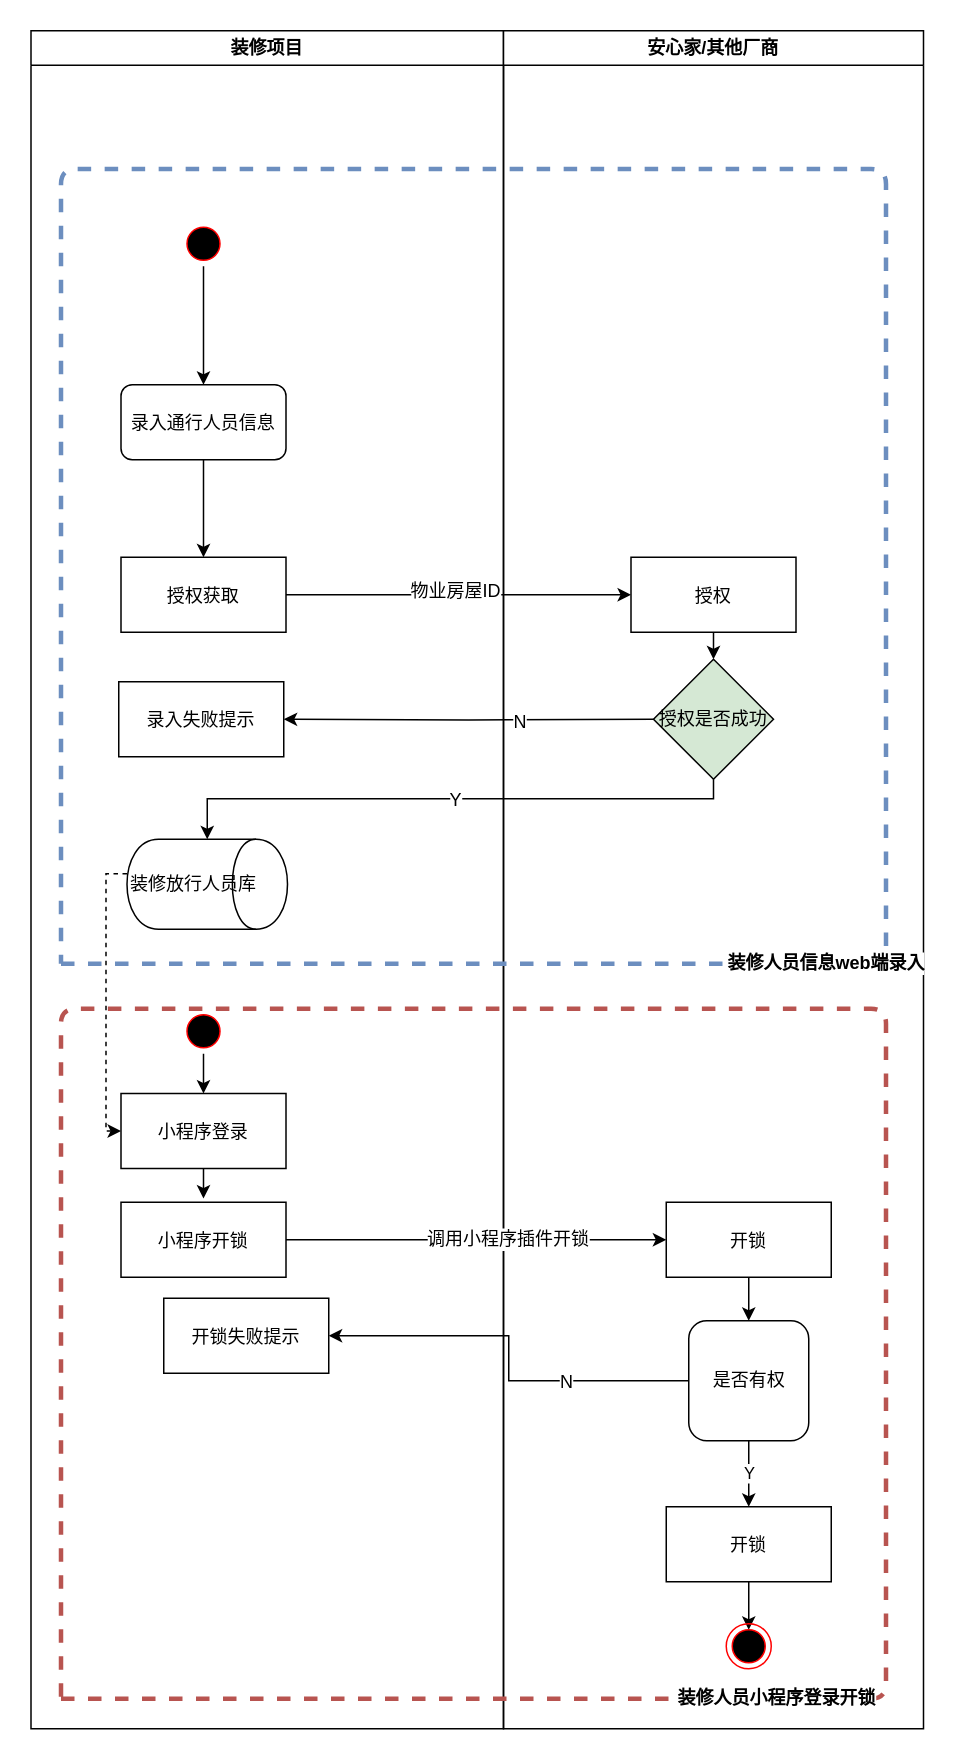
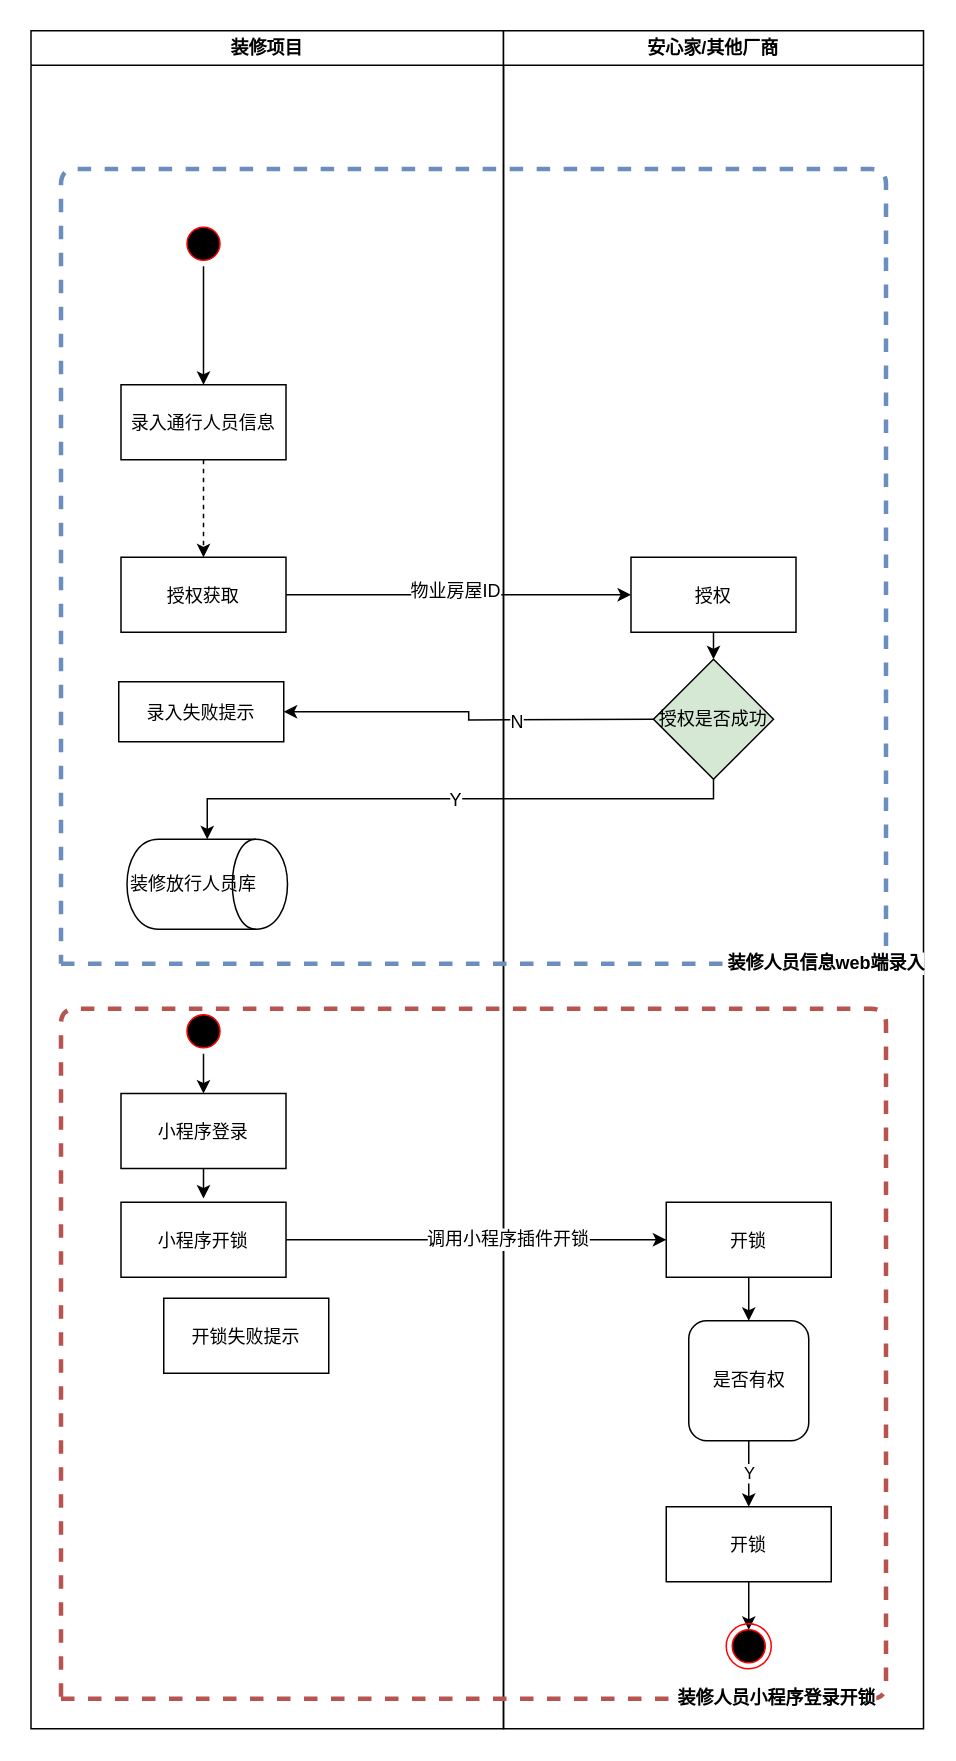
  <mxCell id="0" />
  <mxCell id="1" parent="0" />
  <mxCell id="2" value="装修项目" style="swimlane;whiteSpace=wrap" parent="1" vertex="1"><mxGeometry x="20" y="20" width="315" height="1132" as="geometry" /></mxCell>
  <mxCell id="3" value="" style="edgeStyle=orthogonalEdgeStyle;rounded=0;orthogonalLoop=1;jettySize=auto;html=1;" parent="2" source="4" target="5" edge="1"><mxGeometry relative="1" as="geometry" /></mxCell>
  <mxCell id="4" value="" style="ellipse;shape=startState;fillColor=#000000;strokeColor=#ff0000;" parent="2" vertex="1"><mxGeometry x="100" y="127" width="30" height="30" as="geometry" /></mxCell>
- <mxCell id="5" value="录入通行人员信息" style="rounded=1;" parent="2" vertex="1"><mxGeometry x="60" y="236" width="110" height="50" as="geometry" /></mxCell>
- <mxCell id="6" value="" style="edgeStyle=orthogonalEdgeStyle;rounded=0;orthogonalLoop=1;jettySize=auto;html=1;exitX=0.5;exitY=1;exitDx=0;exitDy=0;" parent="2" source="5" target="7" edge="1"><mxGeometry relative="1" as="geometry"><mxPoint x="115" y="270" as="sourcePoint" /></mxGeometry></mxCell>
+ <mxCell id="5" value="录入通行人员信息" style="" parent="2" vertex="1"><mxGeometry x="60" y="236" width="110" height="50" as="geometry" /></mxCell>
+ <mxCell id="6" value="" style="edgeStyle=orthogonalEdgeStyle;rounded=0;orthogonalLoop=1;jettySize=auto;html=1;exitX=0.5;exitY=1;exitDx=0;exitDy=0;dashed=1;" parent="2" source="5" target="7" edge="1"><mxGeometry relative="1" as="geometry"><mxPoint x="115" y="270" as="sourcePoint" /></mxGeometry></mxCell>
  <mxCell id="7" value="授权获取" style="" parent="2" vertex="1"><mxGeometry x="60" y="351" width="110" height="50" as="geometry" /></mxCell>
- <mxCell id="8" value="录入失败提示" style="" parent="2" vertex="1"><mxGeometry x="58.5" y="434" width="110" height="50" as="geometry" /></mxCell>
+ <mxCell id="8" value="录入失败提示" style="" parent="2" vertex="1"><mxGeometry x="58.5" y="434" width="110" height="40" as="geometry" /></mxCell>
  <mxCell id="9" value="小程序开锁" style="" parent="2" vertex="1"><mxGeometry x="60" y="781" width="110" height="50" as="geometry" /></mxCell>
  <mxCell id="10" value="" style="edgeStyle=orthogonalEdgeStyle;rounded=0;orthogonalLoop=1;jettySize=auto;html=1;" parent="2" source="11" edge="1"><mxGeometry relative="1" as="geometry"><mxPoint x="115" y="778.5" as="targetPoint" /></mxGeometry></mxCell>
  <mxCell id="11" value="小程序登录" style="" parent="2" vertex="1"><mxGeometry x="60" y="708.5" width="110" height="50" as="geometry" /></mxCell>
  <mxCell id="12" value="开锁失败提示" style="" parent="2" vertex="1"><mxGeometry x="88.5" y="845" width="110" height="50" as="geometry" /></mxCell>
  <mxCell id="13" value="" style="ellipse;shape=startState;fillColor=#000000;strokeColor=#ff0000;" parent="2" vertex="1"><mxGeometry x="100" y="652" width="30" height="30" as="geometry" /></mxCell>
  <mxCell id="14" value="" style="endArrow=classic;html=1;entryX=0.5;entryY=0;entryDx=0;entryDy=0;" parent="2" source="13" target="11" edge="1"><mxGeometry width="50" height="50" relative="1" as="geometry"><mxPoint x="115" y="691.5" as="sourcePoint" /><mxPoint x="55" y="1118.5" as="targetPoint" /></mxGeometry></mxCell>
  <mxCell id="15" value="安心家/其他厂商" style="swimlane;whiteSpace=wrap" parent="1" vertex="1"><mxGeometry x="335" y="20" width="280" height="1132" as="geometry" /></mxCell>
  <mxCell id="16" value="是否有权" style="whiteSpace=wrap;html=1;rounded=1;" parent="15" vertex="1"><mxGeometry x="123.5" y="860" width="80" height="80" as="geometry" /></mxCell>
  <mxCell id="17" value="" style="edgeStyle=orthogonalEdgeStyle;rounded=0;orthogonalLoop=1;jettySize=auto;html=1;" parent="15" source="18" edge="1"><mxGeometry relative="1" as="geometry"><mxPoint x="163.5" y="1066" as="targetPoint" /></mxGeometry></mxCell>
  <mxCell id="18" value="开锁" style="" parent="15" vertex="1"><mxGeometry x="108.5" y="984" width="110" height="50" as="geometry" /></mxCell>
  <mxCell id="19" value="" style="ellipse;shape=endState;fillColor=#000000;strokeColor=#ff0000" parent="15" vertex="1"><mxGeometry x="148.5" y="1062" width="30" height="30" as="geometry" /></mxCell>
  <mxCell id="20" value="" style="edgeStyle=orthogonalEdgeStyle;rounded=0;orthogonalLoop=1;jettySize=auto;html=1;" parent="15" source="21" target="16" edge="1"><mxGeometry relative="1" as="geometry" /></mxCell>
  <mxCell id="21" value="开锁" style="" parent="15" vertex="1"><mxGeometry x="108.5" y="781" width="110" height="50" as="geometry" /></mxCell>
  <mxCell id="22" value="Y" style="endArrow=classic;html=1;exitX=0.5;exitY=1;exitDx=0;exitDy=0;entryX=0.5;entryY=0;entryDx=0;entryDy=0;" parent="15" source="16" target="18" edge="1"><mxGeometry width="50" height="50" relative="1" as="geometry"><mxPoint x="-36.5" y="1040" as="sourcePoint" /><mxPoint x="123.5" y="960" as="targetPoint" /></mxGeometry></mxCell>
  <mxCell id="23" value="授权" style="" parent="15" vertex="1"><mxGeometry x="85" y="351" width="110" height="50" as="geometry" /></mxCell>
  <mxCell id="24" value="" style="endArrow=none;html=1;dashed=1;fillColor=#f8cecc;strokeColor=#b85450;strokeWidth=3;" parent="15" edge="1"><mxGeometry width="50" height="50" relative="1" as="geometry"><mxPoint x="-295" y="1112" as="sourcePoint" /><mxPoint x="-295" y="1112" as="targetPoint" /><Array as="points"><mxPoint x="255" y="1112" /><mxPoint x="255" y="652" /><mxPoint x="-295" y="652" /></Array></mxGeometry></mxCell>
  <mxCell id="25" value="装修人员小程序登录开锁" style="text;html=1;resizable=0;points=[];align=center;verticalAlign=middle;labelBackgroundColor=#ffffff;fontStyle=1" parent="24" vertex="1" connectable="0"><mxGeometry x="-0.529" y="1" relative="1" as="geometry"><mxPoint as="offset" /></mxGeometry></mxCell>
  <mxCell id="26" value="授权是否成功" style="rhombus;whiteSpace=wrap;html=1;fillColor=#d5e8d4;" vertex="1" parent="15"><mxGeometry x="100" y="419" width="80" height="80" as="geometry" /></mxCell>
  <mxCell id="27" value="" style="endArrow=classic;html=1;exitX=0.5;exitY=1;exitDx=0;exitDy=0;entryX=0.5;entryY=0;entryDx=0;entryDy=0;" edge="1" parent="15" source="23" target="26"><mxGeometry width="50" height="50" relative="1" as="geometry"><mxPoint x="125" y="702" as="sourcePoint" /><mxPoint x="105" y="762" as="targetPoint" /></mxGeometry></mxCell>
  <mxCell id="28" value="" style="endArrow=none;html=1;dashed=1;fillColor=#dae8fc;strokeColor=#6c8ebf;strokeWidth=3;" edge="1" parent="15"><mxGeometry width="50" height="50" relative="1" as="geometry"><mxPoint x="-295" y="622" as="sourcePoint" /><mxPoint x="-295" y="622" as="targetPoint" /><Array as="points"><mxPoint x="255" y="622" /><mxPoint x="255" y="92.147" /><mxPoint x="-295" y="92.147" /></Array></mxGeometry></mxCell>
  <mxCell id="29" value="装修人员信息web端录入" style="text;html=1;resizable=0;points=[];align=center;verticalAlign=middle;labelBackgroundColor=#ffffff;fontStyle=1" vertex="1" connectable="0" parent="28"><mxGeometry x="-0.529" y="1" relative="1" as="geometry"><mxPoint as="offset" /></mxGeometry></mxCell>
  <mxCell id="30" value="" style="edgeStyle=orthogonalEdgeStyle;rounded=0;orthogonalLoop=1;jettySize=auto;html=1;entryX=0;entryY=0.5;entryDx=0;entryDy=0;" parent="1" source="7" edge="1"><mxGeometry relative="1" as="geometry"><mxPoint x="420" y="396" as="targetPoint" /></mxGeometry></mxCell>
  <mxCell id="31" value="物业房屋ID" style="text;html=1;resizable=0;points=[];align=center;verticalAlign=middle;labelBackgroundColor=#ffffff;" parent="30" vertex="1" connectable="0"><mxGeometry x="-0.026" y="3" relative="1" as="geometry"><mxPoint as="offset" /></mxGeometry></mxCell>
- <mxCell id="32" value="" style="edgeStyle=orthogonalEdgeStyle;rounded=0;orthogonalLoop=1;jettySize=auto;html=1;entryX=1;entryY=0.5;entryDx=0;entryDy=0;exitX=0;exitY=0.5;exitDx=0;exitDy=0;" parent="1" source="16" target="12" edge="1"><mxGeometry relative="1" as="geometry"><mxPoint x="468.5" y="945.5" as="sourcePoint" /><mxPoint x="228.5" y="984" as="targetPoint" /></mxGeometry></mxCell>
- <mxCell id="33" value="N" style="text;html=1;resizable=0;points=[];align=center;verticalAlign=middle;labelBackgroundColor=#ffffff;" parent="32" vertex="1" connectable="0"><mxGeometry x="-0.394" relative="1" as="geometry"><mxPoint as="offset" /></mxGeometry></mxCell>
  <mxCell id="34" value="" style="edgeStyle=orthogonalEdgeStyle;rounded=0;orthogonalLoop=1;jettySize=auto;html=1;entryX=0;entryY=0.5;entryDx=0;entryDy=0;" parent="1" source="9" target="21" edge="1"><mxGeometry relative="1" as="geometry"><mxPoint x="305" y="826" as="targetPoint" /></mxGeometry></mxCell>
  <mxCell id="35" value="调用小程序插件开锁" style="text;html=1;resizable=0;points=[];align=center;verticalAlign=middle;labelBackgroundColor=#ffffff;" parent="34" vertex="1" connectable="0"><mxGeometry x="0.158" y="1" relative="1" as="geometry"><mxPoint as="offset" /></mxGeometry></mxCell>
- <mxCell id="36" value="" style="edgeStyle=orthogonalEdgeStyle;rounded=0;orthogonalLoop=1;jettySize=auto;html=1;entryX=0;entryY=0.5;entryDx=0;entryDy=0;dashed=1;" parent="1" source="37" target="11" edge="1"><mxGeometry relative="1" as="geometry"><mxPoint x="35" y="582" as="targetPoint" /><Array as="points"><mxPoint x="70" y="582" /><mxPoint x="70" y="753" /></Array></mxGeometry></mxCell>
  <mxCell id="37" value="装修放行人员库" style="shape=cylinder;whiteSpace=wrap;html=1;boundedLbl=1;backgroundOutline=1;direction=south;" parent="1" vertex="1"><mxGeometry x="84" y="559" width="107" height="60" as="geometry" /></mxCell>
  <mxCell id="38" value="" style="edgeStyle=orthogonalEdgeStyle;rounded=0;orthogonalLoop=1;jettySize=auto;html=1;entryX=0;entryY=0.5;entryDx=0;entryDy=0;" parent="1" target="37" edge="1"><mxGeometry relative="1" as="geometry"><mxPoint x="475" y="519" as="sourcePoint" /><mxPoint x="170" y="672" as="targetPoint" /><Array as="points"><mxPoint x="475" y="532" /><mxPoint x="137" y="532" /></Array></mxGeometry></mxCell>
  <mxCell id="39" value="Y" style="text;html=1;resizable=0;points=[];align=center;verticalAlign=middle;labelBackgroundColor=#ffffff;" parent="38" vertex="1" connectable="0"><mxGeometry x="-0.017" relative="1" as="geometry"><mxPoint as="offset" /></mxGeometry></mxCell>
  <mxCell id="40" value="" style="edgeStyle=orthogonalEdgeStyle;rounded=0;orthogonalLoop=1;jettySize=auto;html=1;entryX=1;entryY=0.5;entryDx=0;entryDy=0;" parent="1" target="8" edge="1"><mxGeometry relative="1" as="geometry"><mxPoint x="355" y="479" as="targetPoint" /><mxPoint x="435" y="479" as="sourcePoint" /></mxGeometry></mxCell>
  <mxCell id="41" value="N" style="text;html=1;resizable=0;points=[];align=center;verticalAlign=middle;labelBackgroundColor=#ffffff;" parent="40" vertex="1" connectable="0"><mxGeometry x="-0.27" y="1" relative="1" as="geometry"><mxPoint as="offset" /></mxGeometry></mxCell>
